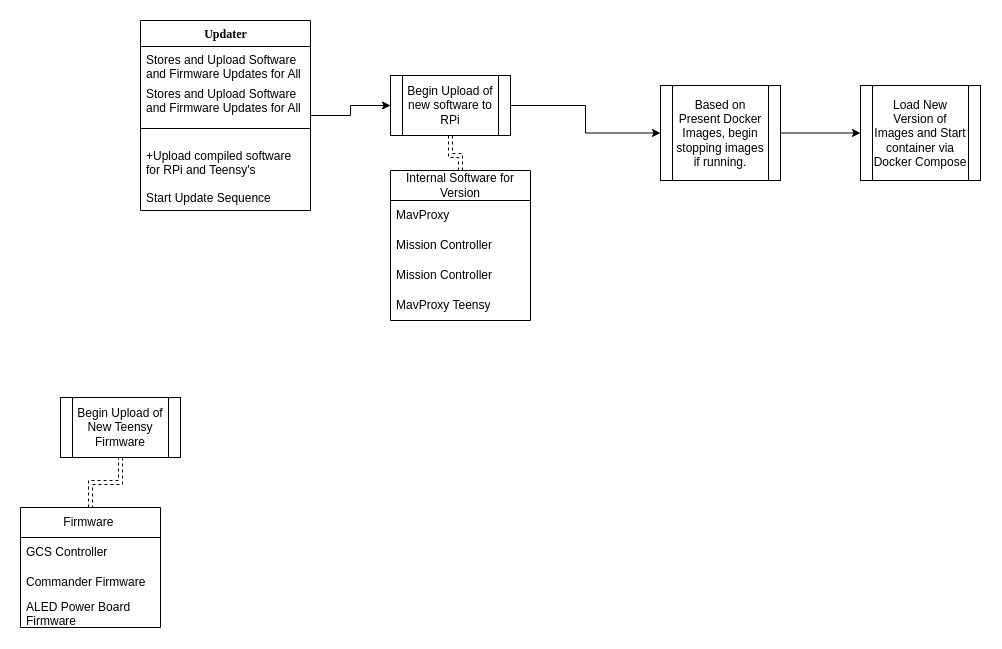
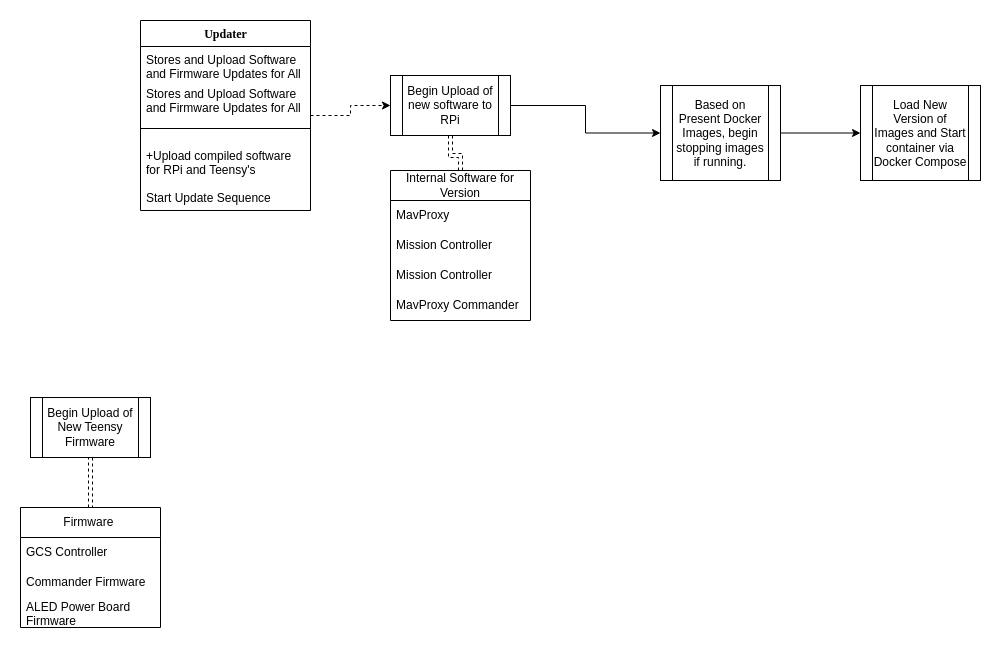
  <mxCell id="0" />
  <mxCell id="1" parent="0" />
- <mxCell id="2" style="edgeStyle=orthogonalEdgeStyle;rounded=0;orthogonalLoop=1;jettySize=auto;html=1;" edge="1" parent="1" source="3" target="11"><mxGeometry relative="1" as="geometry" /></mxCell>
+ <mxCell id="2" style="edgeStyle=orthogonalEdgeStyle;rounded=0;orthogonalLoop=1;jettySize=auto;html=1;dashed=1;" edge="1" parent="1" source="3" target="11"><mxGeometry relative="1" as="geometry" /></mxCell>
  <mxCell id="3" value="Updater" style="swimlane;html=1;fontStyle=1;align=center;verticalAlign=top;childLayout=stackLayout;horizontal=1;startSize=26;horizontalStack=0;resizeParent=1;resizeLast=0;collapsible=1;marginBottom=0;swimlaneFillColor=#ffffff;rounded=0;shadow=0;comic=0;labelBackgroundColor=none;strokeWidth=1;fillColor=none;fontFamily=Verdana;fontSize=12" parent="1" vertex="1"><mxGeometry x="140" y="20" width="170" height="190" as="geometry" /></mxCell>
  <mxCell id="4" value="Stores and Upload Software and Firmware Updates for All Systems" style="text;html=1;strokeColor=none;fillColor=none;align=left;verticalAlign=top;spacingLeft=4;spacingRight=4;whiteSpace=wrap;overflow=hidden;rotatable=0;points=[[0,0.5],[1,0.5]];portConstraint=eastwest;" parent="3" vertex="1"><mxGeometry y="26" width="170" height="34" as="geometry" /></mxCell>
  <mxCell id="5" value="Stores and Upload Software and Firmware Updates for All Systems" style="text;html=1;strokeColor=none;fillColor=none;align=left;verticalAlign=top;spacingLeft=4;spacingRight=4;whiteSpace=wrap;overflow=hidden;rotatable=0;points=[[0,0.5],[1,0.5]];portConstraint=eastwest;" vertex="1" parent="3"><mxGeometry y="60" width="170" height="34" as="geometry" /></mxCell>
  <mxCell id="6" value="" style="line;html=1;strokeWidth=1;fillColor=none;align=left;verticalAlign=middle;spacingTop=-1;spacingLeft=3;spacingRight=3;rotatable=0;labelPosition=right;points=[];portConstraint=eastwest;" parent="3" vertex="1"><mxGeometry y="94" width="170" height="28" as="geometry" /></mxCell>
  <mxCell id="7" value="+Upload compiled software for RPi and Teensy's" style="text;html=1;strokeColor=none;fillColor=none;align=left;verticalAlign=top;spacingLeft=4;spacingRight=4;whiteSpace=wrap;overflow=hidden;rotatable=0;points=[[0,0.5],[1,0.5]];portConstraint=eastwest;" parent="3" vertex="1"><mxGeometry y="122" width="170" height="42" as="geometry" /></mxCell>
  <mxCell id="8" value="Start Update Sequence" style="text;html=1;strokeColor=none;fillColor=none;align=left;verticalAlign=top;spacingLeft=4;spacingRight=4;whiteSpace=wrap;overflow=hidden;rotatable=0;points=[[0,0.5],[1,0.5]];portConstraint=eastwest;" parent="3" vertex="1"><mxGeometry y="164" width="170" height="26" as="geometry" /></mxCell>
  <mxCell id="9" style="edgeStyle=orthogonalEdgeStyle;rounded=0;orthogonalLoop=1;jettySize=auto;html=1;dashed=1;shape=link;" edge="1" parent="1" source="11" target="14"><mxGeometry relative="1" as="geometry" /></mxCell>
  <mxCell id="10" value="" style="edgeStyle=orthogonalEdgeStyle;rounded=0;orthogonalLoop=1;jettySize=auto;html=1;" edge="1" parent="1" source="11" target="24"><mxGeometry relative="1" as="geometry" /></mxCell>
  <mxCell id="11" value="Begin Upload of new software to RPi" style="shape=process;whiteSpace=wrap;html=1;backgroundOutline=1;" vertex="1" parent="1"><mxGeometry x="390" y="75" width="120" height="60" as="geometry" /></mxCell>
  <mxCell id="12" style="edgeStyle=orthogonalEdgeStyle;rounded=0;orthogonalLoop=1;jettySize=auto;html=1;entryX=0.5;entryY=0;entryDx=0;entryDy=0;shape=link;dashed=1;" edge="1" parent="1" source="13" target="19"><mxGeometry relative="1" as="geometry" /></mxCell>
- <mxCell id="13" value="Begin Upload of New Teensy Firmware" style="shape=process;whiteSpace=wrap;html=1;backgroundOutline=1;" vertex="1" parent="1"><mxGeometry x="60" y="397" width="120" height="60" as="geometry" /></mxCell>
+ <mxCell id="13" value="Begin Upload of New Teensy Firmware" style="shape=process;whiteSpace=wrap;html=1;backgroundOutline=1;" vertex="1" parent="1"><mxGeometry x="30" y="397" width="120" height="60" as="geometry" /></mxCell>
  <mxCell id="14" value="Internal Software for Version" style="swimlane;fontStyle=0;childLayout=stackLayout;horizontal=1;startSize=30;horizontalStack=0;resizeParent=1;resizeParentMax=0;resizeLast=0;collapsible=1;marginBottom=0;whiteSpace=wrap;html=1;" vertex="1" parent="1"><mxGeometry x="390" y="170" width="140" height="150" as="geometry" /></mxCell>
  <mxCell id="15" value="MavProxy" style="text;strokeColor=none;fillColor=none;align=left;verticalAlign=middle;spacingLeft=4;spacingRight=4;overflow=hidden;points=[[0,0.5],[1,0.5]];portConstraint=eastwest;rotatable=0;whiteSpace=wrap;html=1;" vertex="1" parent="14"><mxGeometry y="30" width="140" height="30" as="geometry" /></mxCell>
  <mxCell id="16" value="Mission Controller" style="text;strokeColor=none;fillColor=none;align=left;verticalAlign=middle;spacingLeft=4;spacingRight=4;overflow=hidden;points=[[0,0.5],[1,0.5]];portConstraint=eastwest;rotatable=0;whiteSpace=wrap;html=1;" vertex="1" parent="14"><mxGeometry y="60" width="140" height="30" as="geometry" /></mxCell>
  <mxCell id="17" value="Mission Controller" style="text;strokeColor=none;fillColor=none;align=left;verticalAlign=middle;spacingLeft=4;spacingRight=4;overflow=hidden;points=[[0,0.5],[1,0.5]];portConstraint=eastwest;rotatable=0;whiteSpace=wrap;html=1;" vertex="1" parent="14"><mxGeometry y="90" width="140" height="30" as="geometry" /></mxCell>
- <mxCell id="18" value="MavProxy Teensy" style="text;strokeColor=none;fillColor=none;align=left;verticalAlign=middle;spacingLeft=4;spacingRight=4;overflow=hidden;points=[[0,0.5],[1,0.5]];portConstraint=eastwest;rotatable=0;whiteSpace=wrap;html=1;" vertex="1" parent="14"><mxGeometry y="120" width="140" height="30" as="geometry" /></mxCell>
+ <mxCell id="18" value="MavProxy Commander" style="text;strokeColor=none;fillColor=none;align=left;verticalAlign=middle;spacingLeft=4;spacingRight=4;overflow=hidden;points=[[0,0.5],[1,0.5]];portConstraint=eastwest;rotatable=0;whiteSpace=wrap;html=1;" vertex="1" parent="14"><mxGeometry y="120" width="140" height="30" as="geometry" /></mxCell>
  <mxCell id="19" value="Firmware&lt;span style=&quot;white-space: pre;&quot;&gt;&#09;&lt;/span&gt;" style="swimlane;fontStyle=0;childLayout=stackLayout;horizontal=1;startSize=30;horizontalStack=0;resizeParent=1;resizeParentMax=0;resizeLast=0;collapsible=1;marginBottom=0;whiteSpace=wrap;html=1;" vertex="1" parent="1"><mxGeometry x="20" y="507" width="140" height="120" as="geometry" /></mxCell>
  <mxCell id="20" value="GCS Controller" style="text;strokeColor=none;fillColor=none;align=left;verticalAlign=middle;spacingLeft=4;spacingRight=4;overflow=hidden;points=[[0,0.5],[1,0.5]];portConstraint=eastwest;rotatable=0;whiteSpace=wrap;html=1;" vertex="1" parent="19"><mxGeometry y="30" width="140" height="30" as="geometry" /></mxCell>
  <mxCell id="21" value="Commander Firmware" style="text;strokeColor=none;fillColor=none;align=left;verticalAlign=middle;spacingLeft=4;spacingRight=4;overflow=hidden;points=[[0,0.5],[1,0.5]];portConstraint=eastwest;rotatable=0;whiteSpace=wrap;html=1;" vertex="1" parent="19"><mxGeometry y="60" width="140" height="30" as="geometry" /></mxCell>
  <mxCell id="22" value="ALED Power Board Firmware" style="text;strokeColor=none;fillColor=none;align=left;verticalAlign=middle;spacingLeft=4;spacingRight=4;overflow=hidden;points=[[0,0.5],[1,0.5]];portConstraint=eastwest;rotatable=0;whiteSpace=wrap;html=1;" vertex="1" parent="19"><mxGeometry y="90" width="140" height="30" as="geometry" /></mxCell>
  <mxCell id="23" value="" style="edgeStyle=orthogonalEdgeStyle;rounded=0;orthogonalLoop=1;jettySize=auto;html=1;" edge="1" parent="1" source="24" target="25"><mxGeometry relative="1" as="geometry" /></mxCell>
  <mxCell id="24" value="Based on Present Docker Images, begin stopping images if running." style="shape=process;whiteSpace=wrap;html=1;backgroundOutline=1;" vertex="1" parent="1"><mxGeometry x="660" y="85" width="120" height="95" as="geometry" /></mxCell>
  <mxCell id="25" value="Load New Version of Images and Start container via Docker Compose" style="shape=process;whiteSpace=wrap;html=1;backgroundOutline=1;" vertex="1" parent="1"><mxGeometry x="860" y="85" width="120" height="95" as="geometry" /></mxCell>
